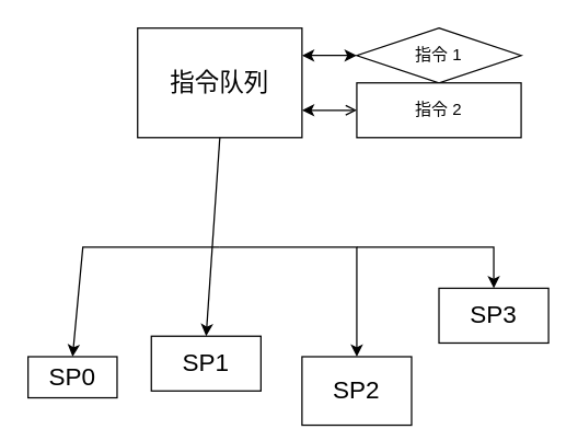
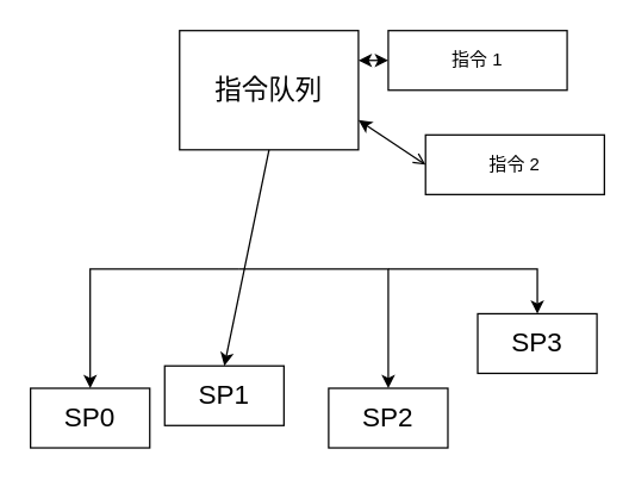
  <mxCell id="0" />
  <mxCell id="1" parent="0" />
- <mxCell id="2" value="&lt;font style=&quot;font-size: 18px&quot;&gt;指令队列&lt;/font&gt;" style="rounded=0;whiteSpace=wrap;html=1;" vertex="1" parent="1"><mxGeometry x="100" y="20" width="120" height="80" as="geometry" /></mxCell>
- <mxCell id="3" value="指令 1" style="rhombus;whiteSpace=wrap;html=1;" vertex="1" parent="1"><mxGeometry x="260" y="20" width="120" height="40" as="geometry" /></mxCell>
- <mxCell id="4" value="指令 2" style="rounded=0;whiteSpace=wrap;html=1;" vertex="1" parent="1"><mxGeometry x="260" y="60" width="120" height="40" as="geometry" /></mxCell>
+ <mxCell id="2" value="&lt;font style=&quot;font-size: 18px&quot;&gt;指令队列&lt;/font&gt;" style="rounded=0;whiteSpace=wrap;html=1;" vertex="1" parent="1"><mxGeometry x="120" y="20" width="120" height="80" as="geometry" /></mxCell>
+ <mxCell id="3" value="指令 1" style="rounded=0;whiteSpace=wrap;html=1;" vertex="1" parent="1"><mxGeometry x="260" y="20" width="120" height="40" as="geometry" /></mxCell>
+ <mxCell id="4" value="指令 2" style="rounded=0;whiteSpace=wrap;html=1;" vertex="1" parent="1"><mxGeometry x="285" y="90" width="120" height="40" as="geometry" /></mxCell>
  <mxCell id="5" value="" style="endArrow=classic;startArrow=classic;html=1;rounded=0;fontSize=18;entryX=0;entryY=0.5;entryDx=0;entryDy=0;exitX=1;exitY=0.25;exitDx=0;exitDy=0;" edge="1" parent="1" source="2" target="3"><mxGeometry width="50" height="50" relative="1" as="geometry"><mxPoint x="110" y="100" as="sourcePoint" /><mxPoint x="160" y="50" as="targetPoint" /></mxGeometry></mxCell>
  <mxCell id="6" value="" style="endArrow=open;startArrow=classic;html=1;rounded=0;fontSize=18;entryX=0;entryY=0.5;entryDx=0;entryDy=0;exitX=1;exitY=0.75;exitDx=0;exitDy=0;" edge="1" parent="1" source="2" target="4"><mxGeometry width="50" height="50" relative="1" as="geometry"><mxPoint x="110" y="100" as="sourcePoint" /><mxPoint x="160" y="50" as="targetPoint" /></mxGeometry></mxCell>
- <mxCell id="7" value="&lt;font style=&quot;font-size: 18px&quot;&gt;SP0&lt;/font&gt;" style="rounded=0;whiteSpace=wrap;html=1;" vertex="1" parent="1"><mxGeometry x="20" y="260" width="65" height="30" as="geometry" /></mxCell>
+ <mxCell id="7" value="&lt;font style=&quot;font-size: 18px&quot;&gt;SP0&lt;/font&gt;" style="rounded=0;whiteSpace=wrap;html=1;" vertex="1" parent="1"><mxGeometry x="20" y="260" width="80" height="40" as="geometry" /></mxCell>
  <mxCell id="8" value="&lt;font style=&quot;font-size: 18px&quot;&gt;SP1&lt;/font&gt;" style="rounded=0;whiteSpace=wrap;html=1;" vertex="1" parent="1"><mxGeometry x="110" y="245" width="80" height="40" as="geometry" /></mxCell>
- <mxCell id="9" value="&lt;font style=&quot;font-size: 18px&quot;&gt;SP2&lt;/font&gt;" style="rounded=0;whiteSpace=wrap;html=1;" vertex="1" parent="1"><mxGeometry x="220" y="260" width="80" height="50" as="geometry" /></mxCell>
+ <mxCell id="9" value="&lt;font style=&quot;font-size: 18px&quot;&gt;SP2&lt;/font&gt;" style="rounded=0;whiteSpace=wrap;html=1;" vertex="1" parent="1"><mxGeometry x="220" y="260" width="80" height="40" as="geometry" /></mxCell>
  <mxCell id="10" value="&lt;font style=&quot;font-size: 18px&quot;&gt;SP3&lt;/font&gt;" style="rounded=0;whiteSpace=wrap;html=1;" vertex="1" parent="1"><mxGeometry x="320" y="210" width="80" height="40" as="geometry" /></mxCell>
  <mxCell id="11" value="" style="endArrow=classic;html=1;rounded=0;fontSize=18;exitX=0.5;exitY=1;exitDx=0;exitDy=0;entryX=0.5;entryY=0;entryDx=0;entryDy=0;" edge="1" parent="1" source="2" target="8"><mxGeometry width="50" height="50" relative="1" as="geometry"><mxPoint x="110" y="220" as="sourcePoint" /><mxPoint x="160" y="170" as="targetPoint" /></mxGeometry></mxCell>
  <mxCell id="12" value="" style="endArrow=classic;html=1;rounded=0;fontSize=18;entryX=0.5;entryY=0;entryDx=0;entryDy=0;" edge="1" parent="1" target="7"><mxGeometry width="50" height="50" relative="1" as="geometry"><mxPoint x="160" y="180" as="sourcePoint" /><mxPoint x="160" y="130" as="targetPoint" /><Array as="points"><mxPoint x="60" y="180" /></Array></mxGeometry></mxCell>
  <mxCell id="13" value="" style="endArrow=classic;html=1;rounded=0;fontSize=18;entryX=0.5;entryY=0;entryDx=0;entryDy=0;" edge="1" parent="1" target="9"><mxGeometry width="50" height="50" relative="1" as="geometry"><mxPoint x="160" y="180" as="sourcePoint" /><mxPoint x="160" y="130" as="targetPoint" /><Array as="points"><mxPoint x="260" y="180" /></Array></mxGeometry></mxCell>
  <mxCell id="14" value="" style="endArrow=classic;html=1;rounded=0;fontSize=18;entryX=0.5;entryY=0;entryDx=0;entryDy=0;" edge="1" parent="1" target="10"><mxGeometry width="50" height="50" relative="1" as="geometry"><mxPoint x="260" y="180" as="sourcePoint" /><mxPoint x="160" y="130" as="targetPoint" /><Array as="points"><mxPoint x="360" y="180" /></Array></mxGeometry></mxCell>
